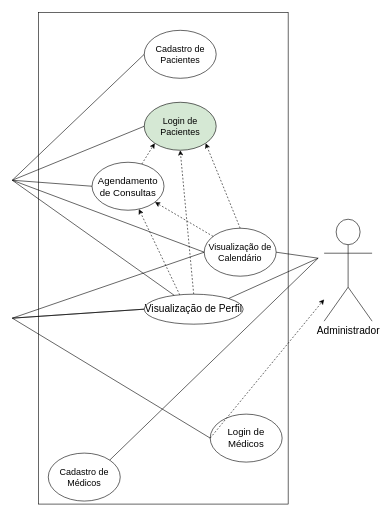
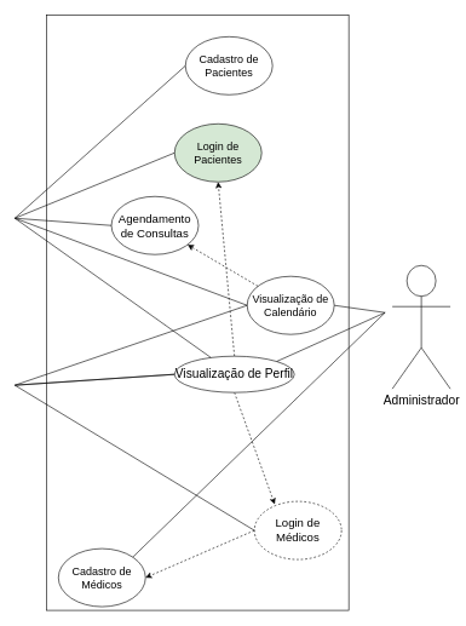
  <mxCell id="0" />
  <mxCell id="1" parent="0" />
  <mxCell id="2" value="" style="rounded=0;whiteSpace=wrap;html=1;fillStyle=auto;sketch=0;glass=0;" parent="1" vertex="1"><mxGeometry x="64" y="20" width="416" height="820" as="geometry" /></mxCell>
- <mxCell id="3" value="Cadastro de Pacientes" style="ellipse;whiteSpace=wrap;html=1;fontSize=15;" parent="1" vertex="1"><mxGeometry x="240" y="50" width="120" height="80" as="geometry" /></mxCell>
+ <mxCell id="3" value="Cadastro de Pacientes" style="ellipse;whiteSpace=wrap;html=1;fontSize=15;" parent="1" vertex="1"><mxGeometry x="255" y="50" width="120" height="80" as="geometry" /></mxCell>
  <mxCell id="4" value="Cadastro de Médicos" style="ellipse;whiteSpace=wrap;html=1;fontSize=15;" parent="1" vertex="1"><mxGeometry x="80" y="755" width="120" height="80" as="geometry" /></mxCell>
  <mxCell id="5" value="&lt;font style=&quot;font-size: 15px;&quot;&gt;Login de Pacientes&lt;/font&gt;" style="ellipse;whiteSpace=wrap;html=1;fillColor=#d5e8d4;" parent="1" vertex="1"><mxGeometry x="240" y="170" width="120" height="80" as="geometry" /></mxCell>
- <mxCell id="6" value="&lt;font style=&quot;font-size: 16px;&quot;&gt;Login de Médicos&lt;/font&gt;" style="ellipse;whiteSpace=wrap;html=1;fontSize=13;" parent="1" vertex="1"><mxGeometry x="350" y="690" width="120" height="80" as="geometry" /></mxCell>
+ <mxCell id="6" value="&lt;font style=&quot;font-size: 16px;&quot;&gt;Login de Médicos&lt;/font&gt;" style="ellipse;whiteSpace=wrap;html=1;fontSize=13;dashed=1;" parent="1" vertex="1"><mxGeometry x="350" y="690" width="120" height="80" as="geometry" /></mxCell>
  <mxCell id="7" value="&lt;font style=&quot;font-size: 15px;&quot;&gt;Visualização de Calendário&lt;/font&gt;" style="ellipse;whiteSpace=wrap;html=1;" parent="1" vertex="1"><mxGeometry x="340" y="380" width="120" height="80" as="geometry" /></mxCell>
  <mxCell id="8" value="Administrador" style="shape=umlActor;verticalLabelPosition=bottom;verticalAlign=top;html=1;outlineConnect=0;fontSize=17;" parent="1" vertex="1"><mxGeometry x="540" y="365" width="80" height="170" as="geometry" /></mxCell>
- <mxCell id="9" value="" style="endArrow=classic;html=1;rounded=0;fontSize=15;exitX=0;exitY=0.5;exitDx=0;exitDy=0;dashed=1;" parent="1" source="6" target="8" edge="1"><mxGeometry width="50" height="50" relative="1" as="geometry"><mxPoint x="240" y="420" as="sourcePoint" /><mxPoint x="290" y="370" as="targetPoint" /></mxGeometry></mxCell>
- <mxCell id="10" value="" style="endArrow=classic;html=1;rounded=0;dashed=1;fontSize=15;entryX=0;entryY=1;entryDx=0;entryDy=0;" parent="1" source="21" target="5" edge="1"><mxGeometry width="50" height="50" relative="1" as="geometry"><mxPoint x="240" y="420" as="sourcePoint" /><mxPoint x="290" y="370" as="targetPoint" /></mxGeometry></mxCell>
+ <mxCell id="9" value="" style="endArrow=classic;html=1;rounded=0;fontSize=15;exitX=0;exitY=0.5;exitDx=0;exitDy=0;entryX=1;entryY=0.5;entryDx=0;entryDy=0;dashed=1;" parent="1" source="6" target="4" edge="1"><mxGeometry width="50" height="50" relative="1" as="geometry"><mxPoint x="240" y="420" as="sourcePoint" /><mxPoint x="290" y="370" as="targetPoint" /></mxGeometry></mxCell>
  <mxCell id="11" value="" style="endArrow=classic;html=1;rounded=0;dashed=1;fontSize=15;" parent="1" source="7" target="21" edge="1"><mxGeometry width="50" height="50" relative="1" as="geometry"><mxPoint x="240" y="420" as="sourcePoint" /><mxPoint x="290" y="370" as="targetPoint" /></mxGeometry></mxCell>
- <mxCell id="12" value="" style="endArrow=classic;html=1;rounded=0;dashed=1;fontSize=15;exitX=0.5;exitY=0;exitDx=0;exitDy=0;entryX=1;entryY=1;entryDx=0;entryDy=0;" parent="1" source="7" target="5" edge="1"><mxGeometry width="50" height="50" relative="1" as="geometry"><mxPoint x="240" y="420" as="sourcePoint" /><mxPoint x="290" y="370" as="targetPoint" /></mxGeometry></mxCell>
- <mxCell id="13" value="" style="endArrow=classic;html=1;rounded=0;dashed=1;fontSize=15;exitX=0.5;exitY=1;exitDx=0;exitDy=0;" parent="1" source="22" target="21" edge="1"><mxGeometry width="50" height="50" relative="1" as="geometry"><mxPoint x="240" y="420" as="sourcePoint" /><mxPoint x="290" y="370" as="targetPoint" /></mxGeometry></mxCell>
+ <mxCell id="13" value="" style="endArrow=classic;html=1;rounded=0;dashed=1;fontSize=15;exitX=0.5;exitY=1;exitDx=0;exitDy=0;entryX=0.233;entryY=0.05;entryDx=0;entryDy=0;entryPerimeter=0;" parent="1" source="22" target="6" edge="1"><mxGeometry width="50" height="50" relative="1" as="geometry"><mxPoint x="240" y="420" as="sourcePoint" /><mxPoint x="290" y="370" as="targetPoint" /></mxGeometry></mxCell>
  <mxCell id="14" value="" style="endArrow=classic;html=1;rounded=0;dashed=1;fontSize=15;exitX=0.5;exitY=0;exitDx=0;exitDy=0;entryX=0.5;entryY=1;entryDx=0;entryDy=0;" parent="1" source="22" target="5" edge="1"><mxGeometry width="50" height="50" relative="1" as="geometry"><mxPoint x="240" y="420" as="sourcePoint" /><mxPoint x="290" y="370" as="targetPoint" /></mxGeometry></mxCell>
  <mxCell id="15" value="" style="endArrow=none;html=1;rounded=0;fontSize=15;exitX=0;exitY=0.5;exitDx=0;exitDy=0;" parent="1" source="3" edge="1"><mxGeometry width="50" height="50" relative="1" as="geometry"><mxPoint x="240" y="420" as="sourcePoint" /><mxPoint x="20" y="300" as="targetPoint" /></mxGeometry></mxCell>
  <mxCell id="16" value="" style="endArrow=none;html=1;rounded=0;fontSize=15;entryX=0;entryY=0.5;entryDx=0;entryDy=0;" parent="1" target="5" edge="1"><mxGeometry width="50" height="50" relative="1" as="geometry"><mxPoint x="20" y="300" as="sourcePoint" /><mxPoint x="120" y="360" as="targetPoint" /></mxGeometry></mxCell>
  <mxCell id="17" value="" style="endArrow=none;html=1;rounded=0;fontSize=15;exitX=0;exitY=0.5;exitDx=0;exitDy=0;" parent="1" source="21" edge="1"><mxGeometry width="50" height="50" relative="1" as="geometry"><mxPoint x="240" y="420" as="sourcePoint" /><mxPoint x="20" y="300" as="targetPoint" /></mxGeometry></mxCell>
  <mxCell id="18" value="" style="endArrow=none;html=1;rounded=0;fontSize=15;entryX=0;entryY=0.5;entryDx=0;entryDy=0;" parent="1" target="6" edge="1"><mxGeometry width="50" height="50" relative="1" as="geometry"><mxPoint x="20" y="530" as="sourcePoint" /><mxPoint x="280" y="430" as="targetPoint" /></mxGeometry></mxCell>
  <mxCell id="19" value="" style="endArrow=none;html=1;rounded=0;fontSize=15;exitX=0;exitY=0.5;exitDx=0;exitDy=0;" parent="1" source="22" edge="1"><mxGeometry width="50" height="50" relative="1" as="geometry"><mxPoint x="230" y="480" as="sourcePoint" /><mxPoint x="20" y="530" as="targetPoint" /></mxGeometry></mxCell>
  <mxCell id="20" value="" style="endArrow=none;html=1;rounded=0;fontSize=15;entryX=1;entryY=0;entryDx=0;entryDy=0;" parent="1" target="4" edge="1"><mxGeometry width="50" height="50" relative="1" as="geometry"><mxPoint x="530" y="430" as="sourcePoint" /><mxPoint x="280" y="230" as="targetPoint" /></mxGeometry></mxCell>
  <mxCell id="21" value="Agendamento de Consultas" style="ellipse;whiteSpace=wrap;html=1;fontSize=16;" parent="1" vertex="1"><mxGeometry x="153" y="270" width="120" height="80" as="geometry" /></mxCell>
  <mxCell id="22" value="Visualização de Perfil" style="ellipse;whiteSpace=wrap;html=1;fontSize=17;" parent="1" vertex="1"><mxGeometry x="240" y="490" width="165" height="50" as="geometry" /></mxCell>
  <mxCell id="23" value="" style="endArrow=none;html=1;rounded=0;fontSize=15;entryX=0;entryY=0.5;entryDx=0;entryDy=0;" parent="1" target="22" edge="1"><mxGeometry width="50" height="50" relative="1" as="geometry"><mxPoint x="20" y="530" as="sourcePoint" /><mxPoint x="310" y="430" as="targetPoint" /></mxGeometry></mxCell>
  <mxCell id="24" value="" style="endArrow=none;html=1;rounded=0;fontSize=15;" parent="1" source="22" edge="1"><mxGeometry width="50" height="50" relative="1" as="geometry"><mxPoint x="200" y="470" as="sourcePoint" /><mxPoint x="20" y="300" as="targetPoint" /></mxGeometry></mxCell>
  <mxCell id="25" value="" style="endArrow=none;html=1;rounded=0;fontSize=15;entryX=0;entryY=0.5;entryDx=0;entryDy=0;" parent="1" target="7" edge="1"><mxGeometry width="50" height="50" relative="1" as="geometry"><mxPoint x="20" y="300" as="sourcePoint" /><mxPoint x="370" y="590" as="targetPoint" /></mxGeometry></mxCell>
  <mxCell id="26" value="" style="endArrow=none;html=1;rounded=0;fontSize=15;entryX=0;entryY=0.5;entryDx=0;entryDy=0;" parent="1" target="7" edge="1"><mxGeometry width="50" height="50" relative="1" as="geometry"><mxPoint x="20" y="530" as="sourcePoint" /><mxPoint x="370" y="470" as="targetPoint" /></mxGeometry></mxCell>
  <mxCell id="27" value="" style="endArrow=none;html=1;rounded=0;exitX=1;exitY=0.5;exitDx=0;exitDy=0;" edge="1" parent="1" source="7"><mxGeometry width="50" height="50" relative="1" as="geometry"><mxPoint x="250" y="430" as="sourcePoint" /><mxPoint x="530" y="430" as="targetPoint" /></mxGeometry></mxCell>
  <mxCell id="28" value="" style="endArrow=none;html=1;rounded=0;exitX=1;exitY=0;exitDx=0;exitDy=0;" edge="1" parent="1" source="22"><mxGeometry width="50" height="50" relative="1" as="geometry"><mxPoint x="250" y="430" as="sourcePoint" /><mxPoint x="530" y="430" as="targetPoint" /></mxGeometry></mxCell>
